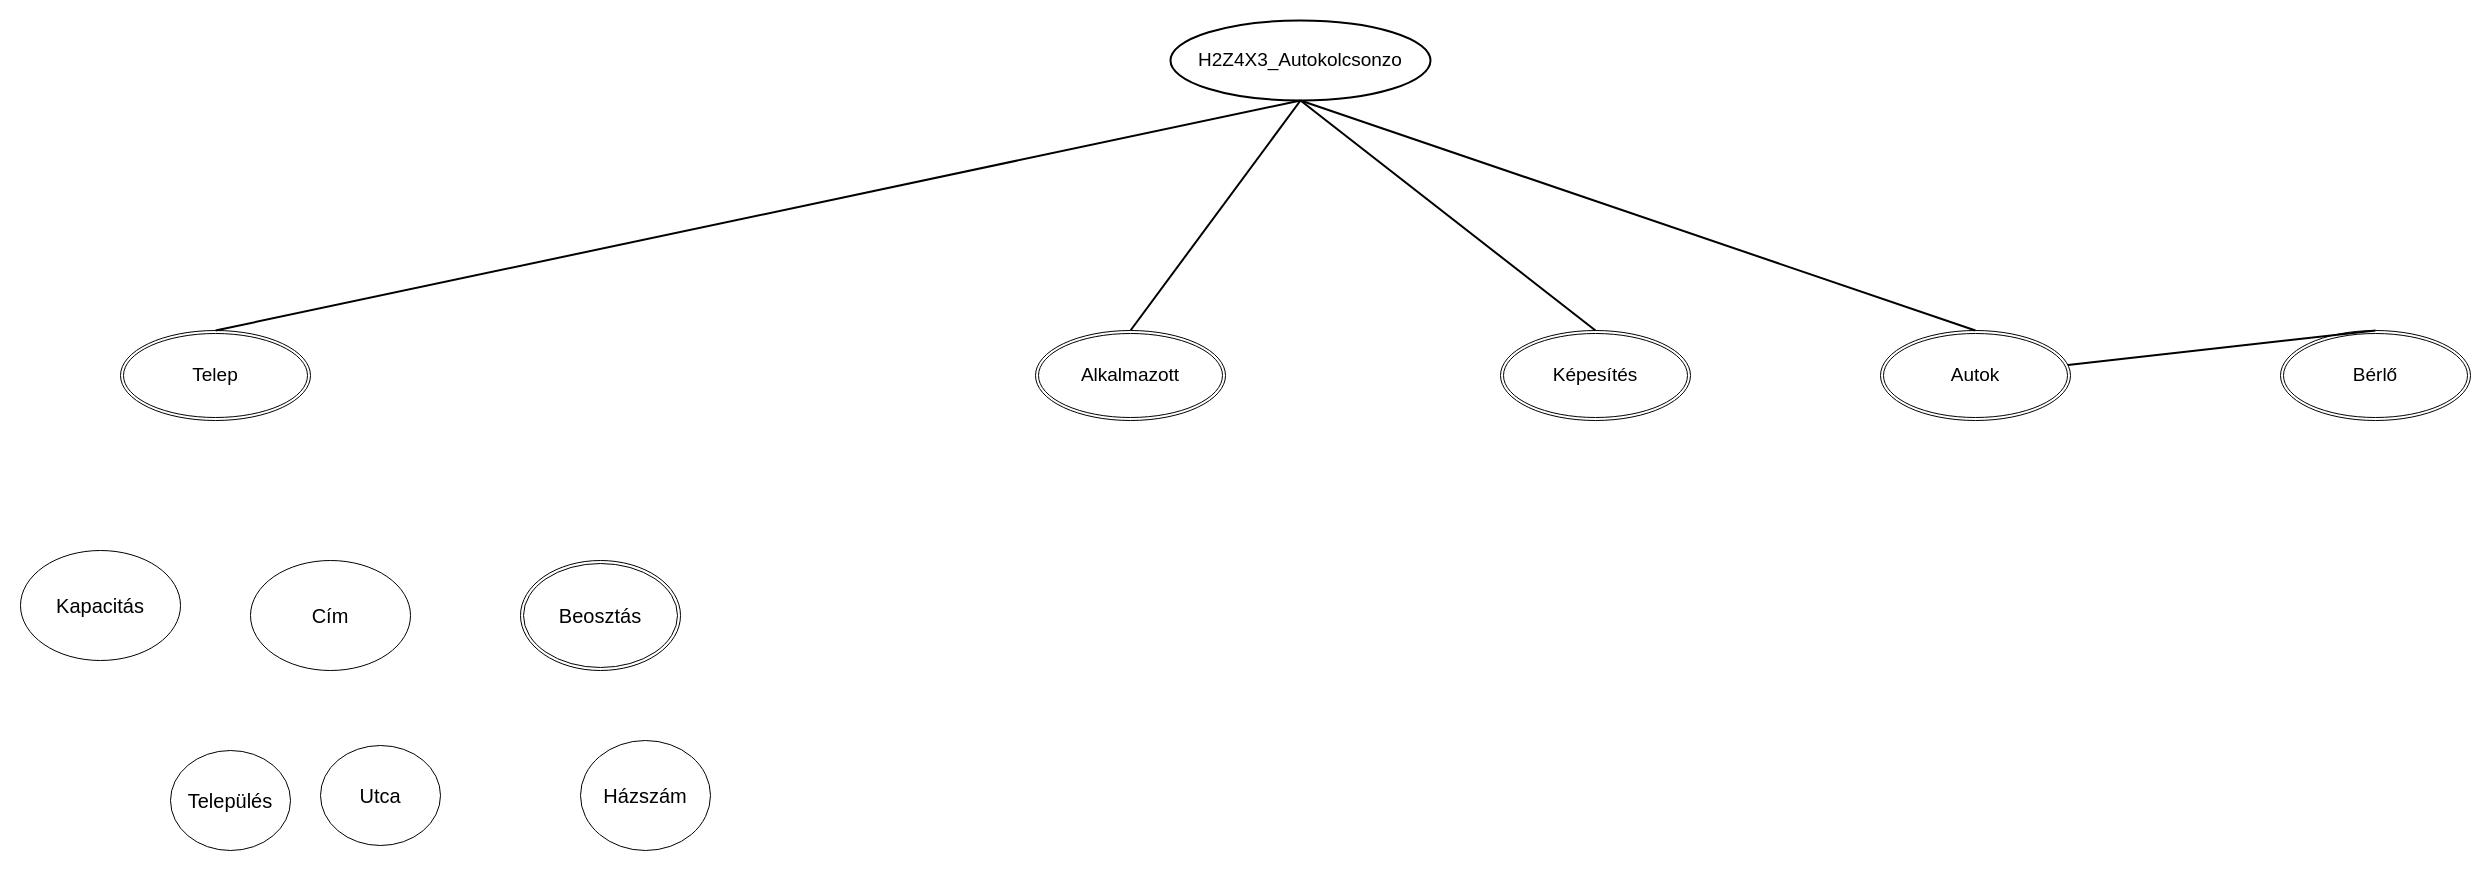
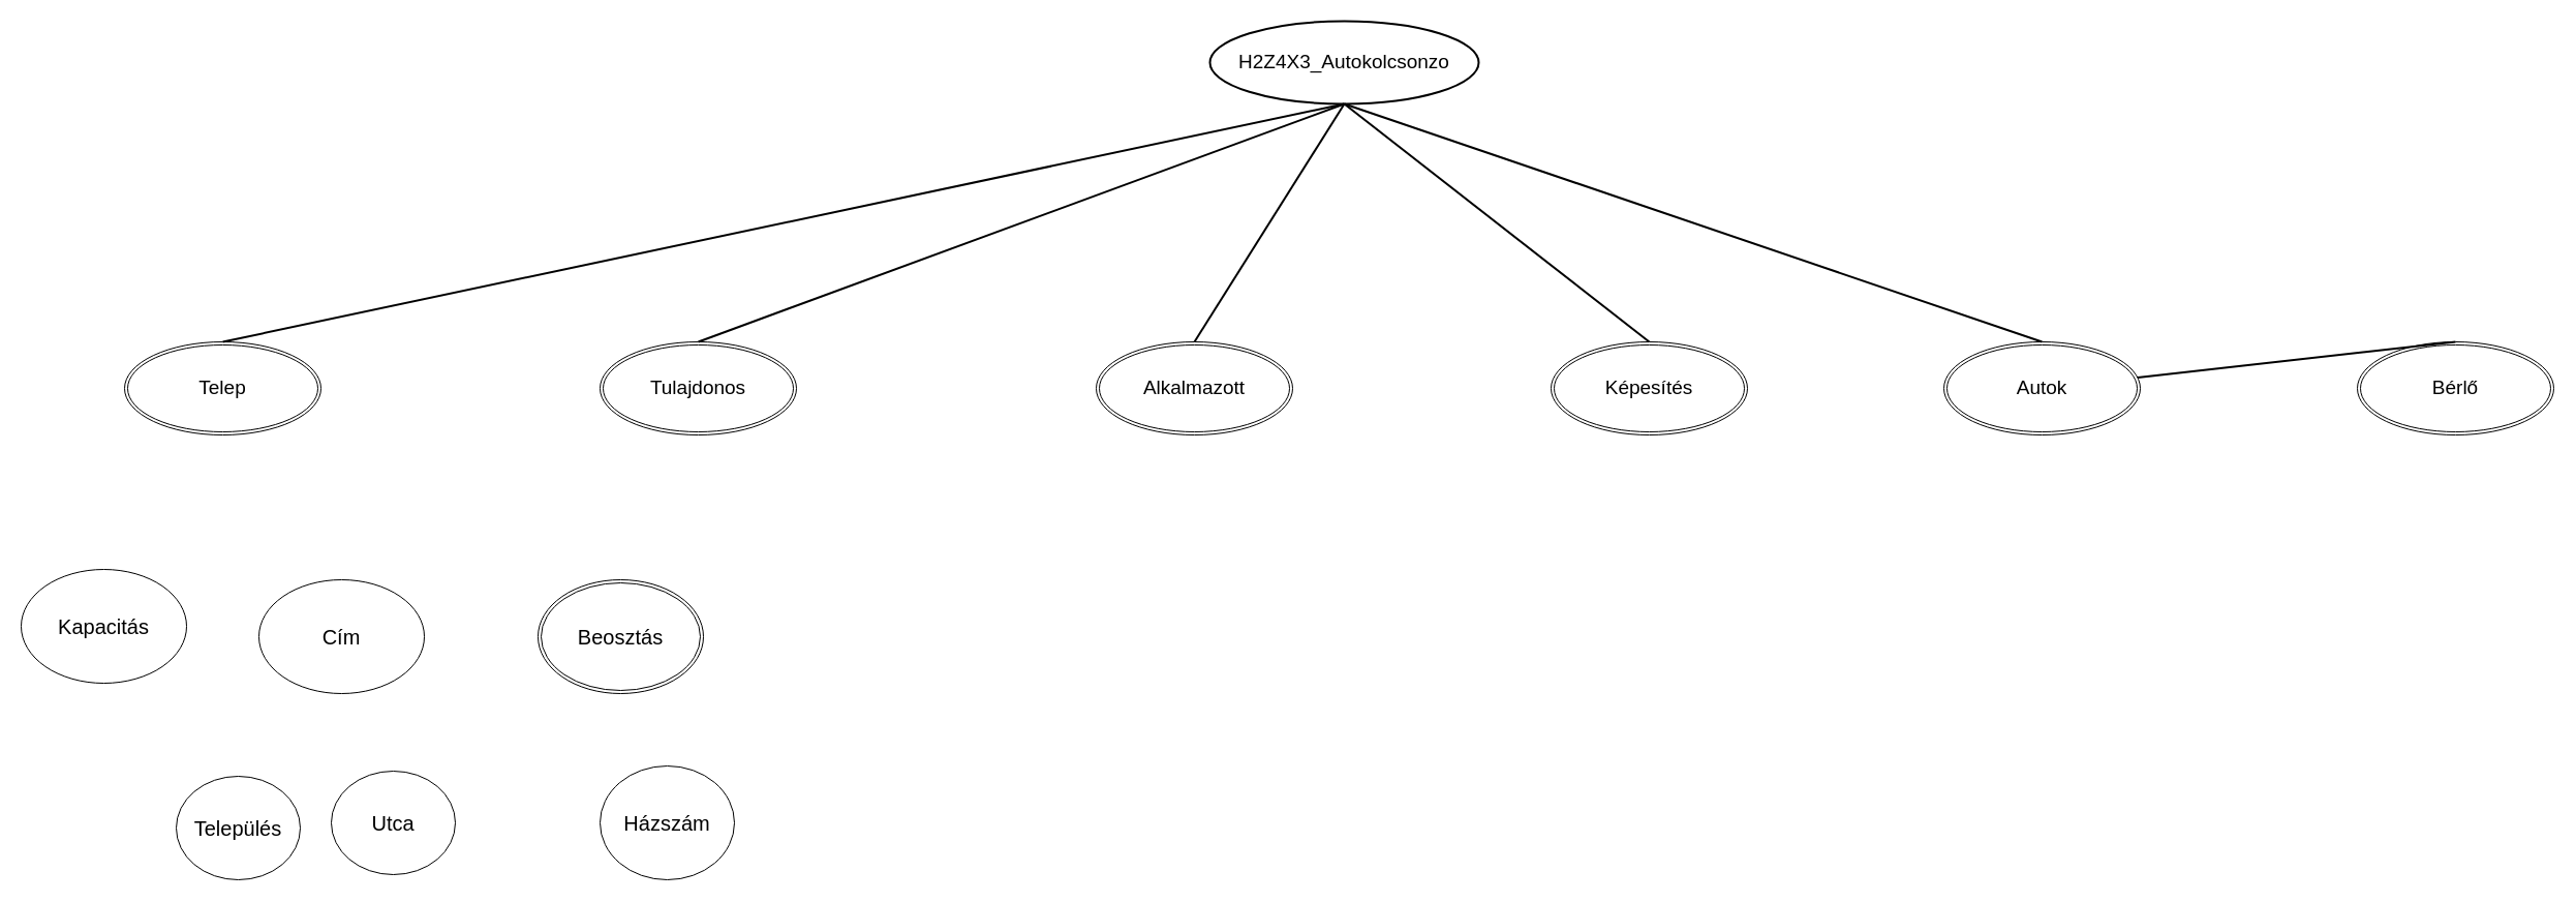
  <mxCell id="0" />
  <mxCell id="1" parent="0" />
  <mxCell id="2" value="&lt;font style=&quot;font-size: 19px;&quot;&gt;H2Z4X3_Autokolcsonzo&lt;/font&gt;" style="ellipse;whiteSpace=wrap;html=1;strokeWidth=2;" vertex="1" parent="1"><mxGeometry x="1170" y="20" width="260" height="80" as="geometry" /></mxCell>
  <mxCell id="3" value="&lt;font style=&quot;font-size: 19px;&quot;&gt;Telep&lt;/font&gt;" style="ellipse;shape=doubleEllipse;margin=3;whiteSpace=wrap;html=1;align=center;" vertex="1" parent="1"><mxGeometry x="120" y="330" width="190" height="90" as="geometry" /></mxCell>
+ <mxCell id="4" value="&lt;span style=&quot;font-size: 19px;&quot;&gt;Tulajdonos&lt;/span&gt;" style="ellipse;shape=doubleEllipse;margin=3;whiteSpace=wrap;html=1;align=center;" vertex="1" parent="1"><mxGeometry x="580" y="330" width="190" height="90" as="geometry" /></mxCell>
  <mxCell id="5" value="&lt;span style=&quot;font-size: 19px;&quot;&gt;Autok&lt;/span&gt;" style="ellipse;shape=doubleEllipse;margin=3;whiteSpace=wrap;html=1;align=center;" vertex="1" parent="1"><mxGeometry x="1880" y="330" width="190" height="90" as="geometry" /></mxCell>
  <mxCell id="6" value="&lt;span style=&quot;font-size: 19px;&quot;&gt;Bérlő&lt;/span&gt;" style="ellipse;shape=doubleEllipse;margin=3;whiteSpace=wrap;html=1;align=center;" vertex="1" parent="1"><mxGeometry x="2280" y="330" width="190" height="90" as="geometry" /></mxCell>
- <mxCell id="7" value="&lt;span style=&quot;font-size: 19px;&quot;&gt;Alkalmazott&lt;/span&gt;" style="ellipse;shape=doubleEllipse;margin=3;whiteSpace=wrap;html=1;align=center;" vertex="1" parent="1"><mxGeometry x="1035" y="330" width="190" height="90" as="geometry" /></mxCell>
+ <mxCell id="7" value="&lt;span style=&quot;font-size: 19px;&quot;&gt;Alkalmazott&lt;/span&gt;" style="ellipse;shape=doubleEllipse;margin=3;whiteSpace=wrap;html=1;align=center;" vertex="1" parent="1"><mxGeometry x="1060" y="330" width="190" height="90" as="geometry" /></mxCell>
  <mxCell id="8" value="&lt;span style=&quot;font-size: 19px;&quot;&gt;Képesítés&lt;/span&gt;" style="ellipse;shape=doubleEllipse;margin=3;whiteSpace=wrap;html=1;align=center;" vertex="1" parent="1"><mxGeometry x="1500" y="330" width="190" height="90" as="geometry" /></mxCell>
  <mxCell id="9" value="" style="endArrow=none;html=1;rounded=0;entryX=0.5;entryY=1;entryDx=0;entryDy=0;exitX=0.5;exitY=0;exitDx=0;exitDy=0;strokeWidth=2;" edge="1" parent="1" source="3" target="2"><mxGeometry width="50" height="50" relative="1" as="geometry"><mxPoint x="1190" y="380" as="sourcePoint" /><mxPoint x="1240" y="330" as="targetPoint" /></mxGeometry></mxCell>
+ <mxCell id="10" value="" style="endArrow=none;html=1;rounded=0;entryX=0.5;entryY=1;entryDx=0;entryDy=0;exitX=0.5;exitY=0;exitDx=0;exitDy=0;strokeWidth=2;" edge="1" parent="1" source="4" target="2"><mxGeometry width="50" height="50" relative="1" as="geometry"><mxPoint x="525" y="340" as="sourcePoint" /><mxPoint x="1310" y="110" as="targetPoint" /></mxGeometry></mxCell>
  <mxCell id="11" value="" style="endArrow=none;html=1;rounded=0;entryX=0.5;entryY=1;entryDx=0;entryDy=0;exitX=0.5;exitY=0;exitDx=0;exitDy=0;strokeWidth=2;" edge="1" parent="1" source="7" target="2"><mxGeometry width="50" height="50" relative="1" as="geometry"><mxPoint x="535" y="350" as="sourcePoint" /><mxPoint x="1320" y="120" as="targetPoint" /></mxGeometry></mxCell>
  <mxCell id="12" value="" style="endArrow=none;html=1;rounded=0;entryX=0.5;entryY=1;entryDx=0;entryDy=0;exitX=0.5;exitY=0;exitDx=0;exitDy=0;strokeWidth=2;" edge="1" parent="1" source="8" target="2"><mxGeometry width="50" height="50" relative="1" as="geometry"><mxPoint x="545" y="360" as="sourcePoint" /><mxPoint x="1330" y="130" as="targetPoint" /></mxGeometry></mxCell>
  <mxCell id="13" value="" style="endArrow=none;html=1;rounded=0;entryX=0.5;entryY=1;entryDx=0;entryDy=0;exitX=0.5;exitY=0;exitDx=0;exitDy=0;strokeWidth=2;" edge="1" parent="1" source="5" target="2"><mxGeometry width="50" height="50" relative="1" as="geometry"><mxPoint x="555" y="370" as="sourcePoint" /><mxPoint x="1340" y="140" as="targetPoint" /></mxGeometry></mxCell>
  <mxCell id="14" value="" style="endArrow=none;html=1;rounded=0;exitX=0.5;exitY=0;exitDx=0;exitDy=0;strokeWidth=2;" edge="1" parent="1" source="6" target="5"><mxGeometry width="50" height="50" relative="1" as="geometry"><mxPoint x="565" y="380" as="sourcePoint" /><mxPoint x="1350" y="150" as="targetPoint" /></mxGeometry></mxCell>
  <mxCell id="15" value="&lt;font style=&quot;font-size: 20px;&quot;&gt;Kapacitás&lt;/font&gt;" style="ellipse;whiteSpace=wrap;html=1;" vertex="1" parent="1"><mxGeometry x="20" y="550" width="160" height="110" as="geometry" /></mxCell>
  <mxCell id="16" value="&lt;span style=&quot;font-size: 20px;&quot;&gt;Cím&lt;/span&gt;" style="ellipse;whiteSpace=wrap;html=1;" vertex="1" parent="1"><mxGeometry x="250" y="560" width="160" height="110" as="geometry" /></mxCell>
  <mxCell id="17" value="&lt;span style=&quot;font-size: 20px;&quot;&gt;Beosztás&lt;br&gt;&lt;/span&gt;" style="whiteSpace=wrap;html=1;shape=doubleEllipse;perimeter=ellipsePerimeter;margin=3;" vertex="1" parent="1"><mxGeometry x="520" y="560" width="160" height="110" as="geometry" /></mxCell>
  <mxCell id="18" value="&lt;span style=&quot;font-size: 20px;&quot;&gt;Település&lt;/span&gt;" style="ellipse;whiteSpace=wrap;html=1;" vertex="1" parent="1"><mxGeometry x="170" y="750" width="120" height="100" as="geometry" /></mxCell>
  <mxCell id="19" value="&lt;span style=&quot;font-size: 20px;&quot;&gt;Utca&lt;/span&gt;" style="ellipse;whiteSpace=wrap;html=1;" vertex="1" parent="1"><mxGeometry x="320" y="745" width="120" height="100" as="geometry" /></mxCell>
  <mxCell id="20" value="&lt;span style=&quot;font-size: 20px;&quot;&gt;Házszám&lt;/span&gt;" style="ellipse;whiteSpace=wrap;html=1;" vertex="1" parent="1"><mxGeometry x="580" y="740" width="130" height="110" as="geometry" /></mxCell>
